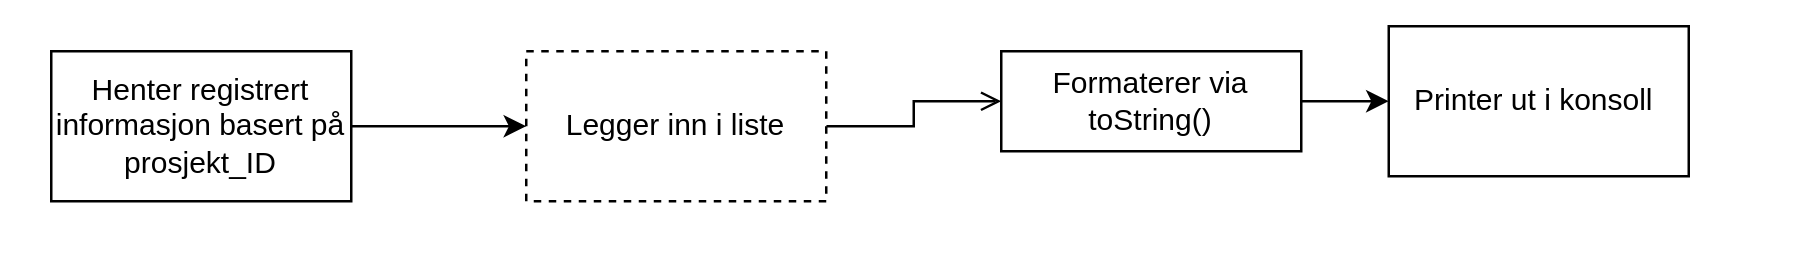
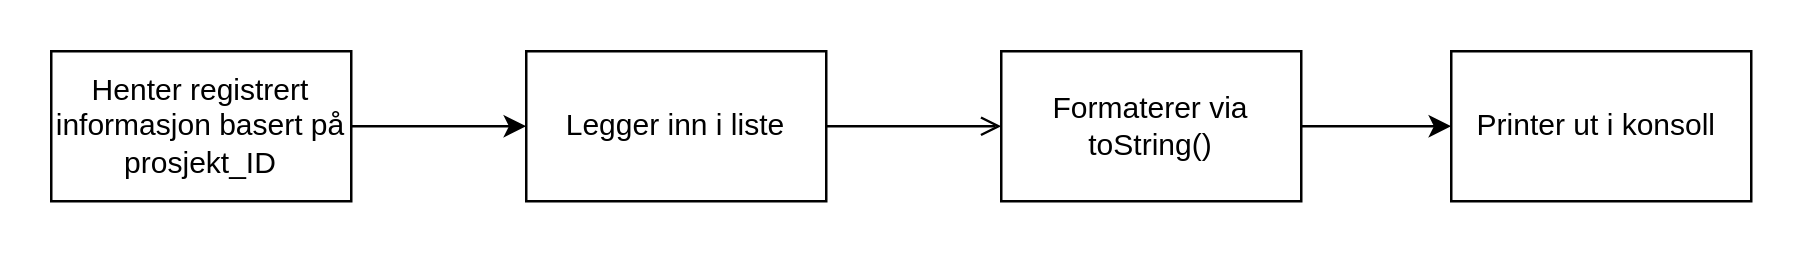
  <mxCell id="0" />
  <mxCell id="1" parent="0" />
  <mxCell id="2" style="edgeStyle=orthogonalEdgeStyle;rounded=0;orthogonalLoop=1;jettySize=auto;html=1;" edge="1" parent="1" source="3" target="5"><mxGeometry relative="1" as="geometry" /></mxCell>
  <mxCell id="3" value="Henter registrert informasjon basert på prosjekt_ID" style="rounded=0;whiteSpace=wrap;html=1;" vertex="1" parent="1"><mxGeometry x="20" y="20" width="120" height="60" as="geometry" /></mxCell>
  <mxCell id="4" style="edgeStyle=orthogonalEdgeStyle;rounded=0;orthogonalLoop=1;jettySize=auto;html=1;endArrow=open;" edge="1" parent="1" source="5" target="7"><mxGeometry relative="1" as="geometry" /></mxCell>
- <mxCell id="5" value="Legger inn i liste" style="rounded=0;whiteSpace=wrap;html=1;dashed=1;" vertex="1" parent="1"><mxGeometry x="210" y="20" width="120" height="60" as="geometry" /></mxCell>
+ <mxCell id="5" value="Legger inn i liste" style="rounded=0;whiteSpace=wrap;html=1;" vertex="1" parent="1"><mxGeometry x="210" y="20" width="120" height="60" as="geometry" /></mxCell>
  <mxCell id="6" style="edgeStyle=orthogonalEdgeStyle;rounded=0;orthogonalLoop=1;jettySize=auto;html=1;" edge="1" parent="1" source="7" target="8"><mxGeometry relative="1" as="geometry" /></mxCell>
- <mxCell id="7" value="Formaterer via&lt;br&gt;toString()" style="rounded=0;whiteSpace=wrap;html=1;" vertex="1" parent="1"><mxGeometry x="400" y="20" width="120" height="40" as="geometry" /></mxCell>
- <mxCell id="8" value="Printer ut i konsoll&amp;nbsp;&lt;br&gt;" style="rounded=0;whiteSpace=wrap;html=1;" vertex="1" parent="1"><mxGeometry x="555" y="10" width="120" height="60" as="geometry" /></mxCell>
+ <mxCell id="7" value="Formaterer via&lt;br&gt;toString()" style="rounded=0;whiteSpace=wrap;html=1;" vertex="1" parent="1"><mxGeometry x="400" y="20" width="120" height="60" as="geometry" /></mxCell>
+ <mxCell id="8" value="Printer ut i konsoll&amp;nbsp;&lt;br&gt;" style="rounded=0;whiteSpace=wrap;html=1;" vertex="1" parent="1"><mxGeometry x="580" y="20" width="120" height="60" as="geometry" /></mxCell>
